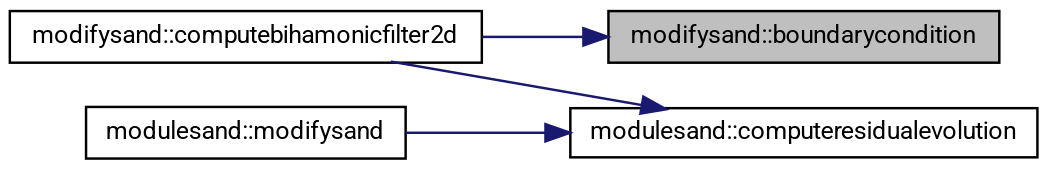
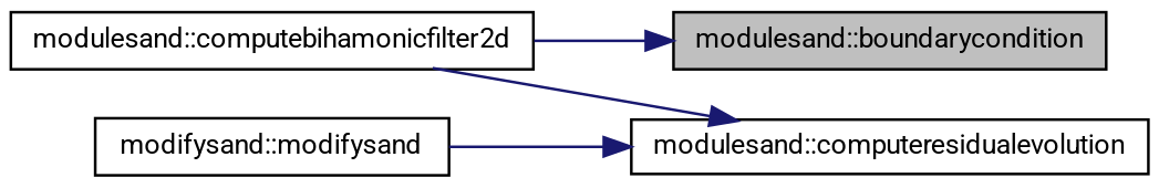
  digraph {
    fontname=Roboto
    rankdir=RL
    node [color=black fillcolor=white fontname=Roboto fontsize=10 shape=record style=filled]
    edge [color=midnightblue dir=back fontname=Roboto fontsize=10 labelfontname=Helvetica labelfontsize=10 style=solid]
-   n1 [fillcolor=grey75 fontcolor=black height=0.2 label="modifysand::boundarycondition" width=0.4]
-   n2 [height=0.2 label="modifysand::computebihamonicfilter2d" width=0.4]
-   n3 [height=0.2 label="modulesand::modifysand" width=0.4]
+   n1 [fillcolor=grey75 fontcolor=black height=0.2 label="modulesand::boundarycondition" width=0.4]
+   n2 [height=0.2 label="modulesand::computebihamonicfilter2d" width=0.4]
+   n3 [height=0.2 label="modifysand::modifysand" width=0.4]
    n4 [height=0.2 label="modulesand::computeresidualevolution" width=0.4]
    n1 -> n2
    n4 -> n2
    n4 -> n3
  }
